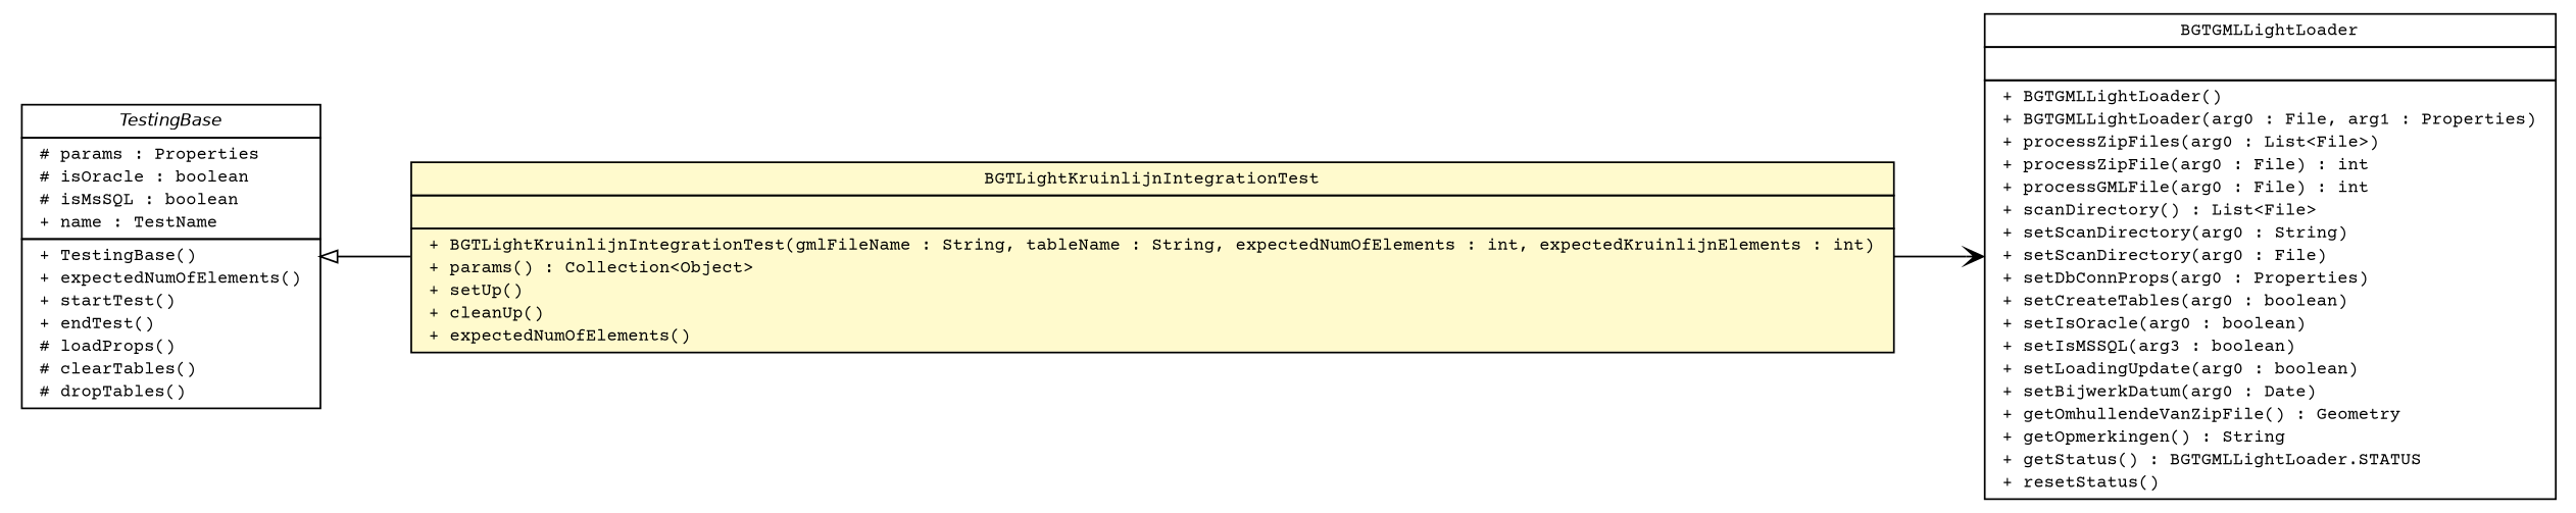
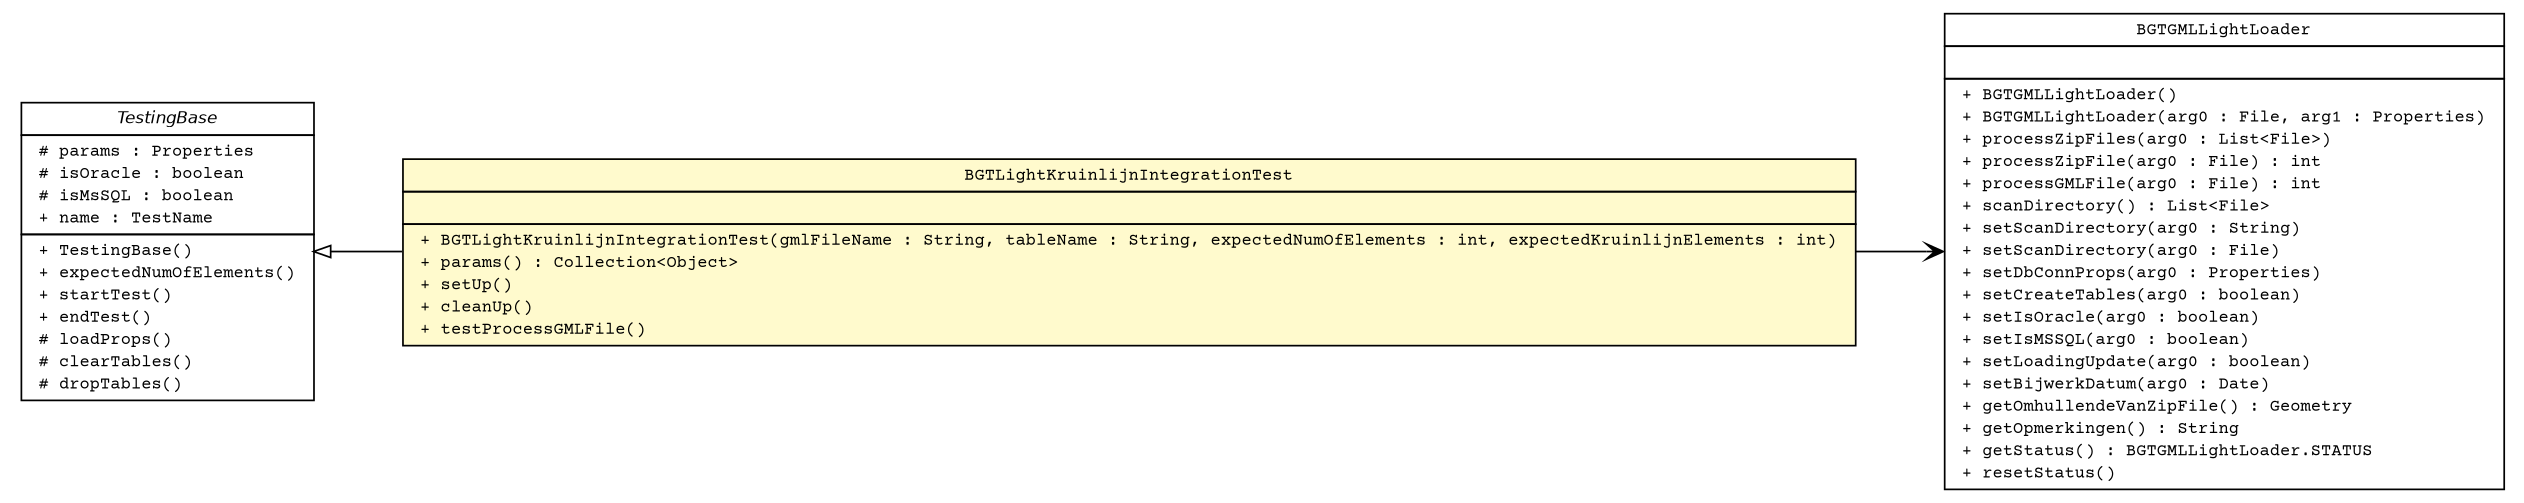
  digraph {
    fontname="Courier Prime"
    nodesep=0.25
    rankdir=LR
    ranksep=0.5
    node [fontcolor=black fontname="Courier Prime" fontsize=10.0 shape=plaintext]
    edge [fontname="Courier Prime" headport=p labelfontname=Helvetica labelfontsize=10 tailport=p]
-   n1 [label=<<table title="nl.b3p.brmo.loader.gml.BGTLightKruinlijnIntegrationTest" border="0" cellborder="1" cellspacing="0" cellpadding="2" port="p" bgcolor="lemonChiffon" href="./BGTLightKruinlijnIntegrationTest.html"> 		<tr><td><table border="0" cellspacing="0" cellpadding="1"> <tr><td align="center" balign="center"> BGTLightKruinlijnIntegrationTest </td></tr> 		</table></td></tr> 		<tr><td><table border="0" cellspacing="0" cellpadding="1"> <tr><td align="left" balign="left">  </td></tr> 		</table></td></tr> 		<tr><td><table border="0" cellspacing="0" cellpadding="1"> <tr><td align="left" balign="left"> + BGTLightKruinlijnIntegrationTest(gmlFileName : String, tableName : String, expectedNumOfElements : int, expectedKruinlijnElements : int) </td></tr> <tr><td align="left" balign="left"> + params() : Collection&lt;Object&gt; </td></tr> <tr><td align="left" balign="left"> + setUp() </td></tr> <tr><td align="left" balign="left"> + cleanUp() </td></tr> <tr><td align="left" balign="left"> + expectedNumOfElements() </td></tr> 		</table></td></tr> 		</table>>]
-   n2 [label=<<table title="nl.b3p.brmo.loader.gml.BGTGMLLightLoader" border="0" cellborder="1" cellspacing="0" cellpadding="2" port="p"> 		<tr><td><table border="0" cellspacing="0" cellpadding="1"> <tr><td align="center" balign="center"> BGTGMLLightLoader </td></tr> 		</table></td></tr> 		<tr><td><table border="0" cellspacing="0" cellpadding="1"> <tr><td align="left" balign="left">  </td></tr> 		</table></td></tr> 		<tr><td><table border="0" cellspacing="0" cellpadding="1"> <tr><td align="left" balign="left"> + BGTGMLLightLoader() </td></tr> <tr><td align="left" balign="left"> + BGTGMLLightLoader(arg0 : File, arg1 : Properties) </td></tr> <tr><td align="left" balign="left"> + processZipFiles(arg0 : List&lt;File&gt;) </td></tr> <tr><td align="left" balign="left"> + processZipFile(arg0 : File) : int </td></tr> <tr><td align="left" balign="left"> + processGMLFile(arg0 : File) : int </td></tr> <tr><td align="left" balign="left"> + scanDirectory() : List&lt;File&gt; </td></tr> <tr><td align="left" balign="left"> + setScanDirectory(arg0 : String) </td></tr> <tr><td align="left" balign="left"> + setScanDirectory(arg0 : File) </td></tr> <tr><td align="left" balign="left"> + setDbConnProps(arg0 : Properties) </td></tr> <tr><td align="left" balign="left"> + setCreateTables(arg0 : boolean) </td></tr> <tr><td align="left" balign="left"> + setIsOracle(arg0 : boolean) </td></tr> <tr><td align="left" balign="left"> + setIsMSSQL(arg3 : boolean) </td></tr> <tr><td align="left" balign="left"> + setLoadingUpdate(arg0 : boolean) </td></tr> <tr><td align="left" balign="left"> + setBijwerkDatum(arg0 : Date) </td></tr> <tr><td align="left" balign="left"> + getOmhullendeVanZipFile() : Geometry </td></tr> <tr><td align="left" balign="left"> + getOpmerkingen() : String </td></tr> <tr><td align="left" balign="left"> + getStatus() : BGTGMLLightLoader.STATUS </td></tr> <tr><td align="left" balign="left"> + resetStatus() </td></tr> 		</table></td></tr> 		</table>>]
+   n1 [label=<<table title="nl.b3p.brmo.loader.gml.BGTLightKruinlijnIntegrationTest" border="0" cellborder="1" cellspacing="0" cellpadding="2" port="p" bgcolor="lemonChiffon" href="./BGTLightKruinlijnIntegrationTest.html"> 		<tr><td><table border="0" cellspacing="0" cellpadding="1"> <tr><td align="center" balign="center"> BGTLightKruinlijnIntegrationTest </td></tr> 		</table></td></tr> 		<tr><td><table border="0" cellspacing="0" cellpadding="1"> <tr><td align="left" balign="left">  </td></tr> 		</table></td></tr> 		<tr><td><table border="0" cellspacing="0" cellpadding="1"> <tr><td align="left" balign="left"> + BGTLightKruinlijnIntegrationTest(gmlFileName : String, tableName : String, expectedNumOfElements : int, expectedKruinlijnElements : int) </td></tr> <tr><td align="left" balign="left"> + params() : Collection&lt;Object&gt; </td></tr> <tr><td align="left" balign="left"> + setUp() </td></tr> <tr><td align="left" balign="left"> + cleanUp() </td></tr> <tr><td align="left" balign="left"> + testProcessGMLFile() </td></tr> 		</table></td></tr> 		</table>>]
+   n2 [label=<<table title="nl.b3p.brmo.loader.gml.BGTGMLLightLoader" border="0" cellborder="1" cellspacing="0" cellpadding="2" port="p"> 		<tr><td><table border="0" cellspacing="0" cellpadding="1"> <tr><td align="center" balign="center"> BGTGMLLightLoader </td></tr> 		</table></td></tr> 		<tr><td><table border="0" cellspacing="0" cellpadding="1"> <tr><td align="left" balign="left">  </td></tr> 		</table></td></tr> 		<tr><td><table border="0" cellspacing="0" cellpadding="1"> <tr><td align="left" balign="left"> + BGTGMLLightLoader() </td></tr> <tr><td align="left" balign="left"> + BGTGMLLightLoader(arg0 : File, arg1 : Properties) </td></tr> <tr><td align="left" balign="left"> + processZipFiles(arg0 : List&lt;File&gt;) </td></tr> <tr><td align="left" balign="left"> + processZipFile(arg0 : File) : int </td></tr> <tr><td align="left" balign="left"> + processGMLFile(arg0 : File) : int </td></tr> <tr><td align="left" balign="left"> + scanDirectory() : List&lt;File&gt; </td></tr> <tr><td align="left" balign="left"> + setScanDirectory(arg0 : String) </td></tr> <tr><td align="left" balign="left"> + setScanDirectory(arg0 : File) </td></tr> <tr><td align="left" balign="left"> + setDbConnProps(arg0 : Properties) </td></tr> <tr><td align="left" balign="left"> + setCreateTables(arg0 : boolean) </td></tr> <tr><td align="left" balign="left"> + setIsOracle(arg0 : boolean) </td></tr> <tr><td align="left" balign="left"> + setIsMSSQL(arg0 : boolean) </td></tr> <tr><td align="left" balign="left"> + setLoadingUpdate(arg0 : boolean) </td></tr> <tr><td align="left" balign="left"> + setBijwerkDatum(arg0 : Date) </td></tr> <tr><td align="left" balign="left"> + getOmhullendeVanZipFile() : Geometry </td></tr> <tr><td align="left" balign="left"> + getOpmerkingen() : String </td></tr> <tr><td align="left" balign="left"> + getStatus() : BGTGMLLightLoader.STATUS </td></tr> <tr><td align="left" balign="left"> + resetStatus() </td></tr> 		</table></td></tr> 		</table>>]
    n3 [label=<<table title="nl.b3p.brmo.loader.gml.TestingBase" border="0" cellborder="1" cellspacing="0" cellpadding="2" port="p" href="./TestingBase.html"> 		<tr><td><table border="0" cellspacing="0" cellpadding="1"> <tr><td align="center" balign="center"><font face="Helvetica-Oblique"> TestingBase </font></td></tr> 		</table></td></tr> 		<tr><td><table border="0" cellspacing="0" cellpadding="1"> <tr><td align="left" balign="left"> # params : Properties </td></tr> <tr><td align="left" balign="left"> # isOracle : boolean </td></tr> <tr><td align="left" balign="left"> # isMsSQL : boolean </td></tr> <tr><td align="left" balign="left"> + name : TestName </td></tr> 		</table></td></tr> 		<tr><td><table border="0" cellspacing="0" cellpadding="1"> <tr><td align="left" balign="left"> + TestingBase() </td></tr> <tr><td align="left" balign="left"> + expectedNumOfElements() </td></tr> <tr><td align="left" balign="left"> + startTest() </td></tr> <tr><td align="left" balign="left"> + endTest() </td></tr> <tr><td align="left" balign="left"> # loadProps() </td></tr> <tr><td align="left" balign="left"> # clearTables() </td></tr> <tr><td align="left" balign="left"> # dropTables() </td></tr> 		</table></td></tr> 		</table>>]
    n1 -> n2 [arrowhead=open color=black fontcolor=black fontsize=10.0]
    n3 -> n1 [arrowtail=empty dir=back fontsize=10]
  }
